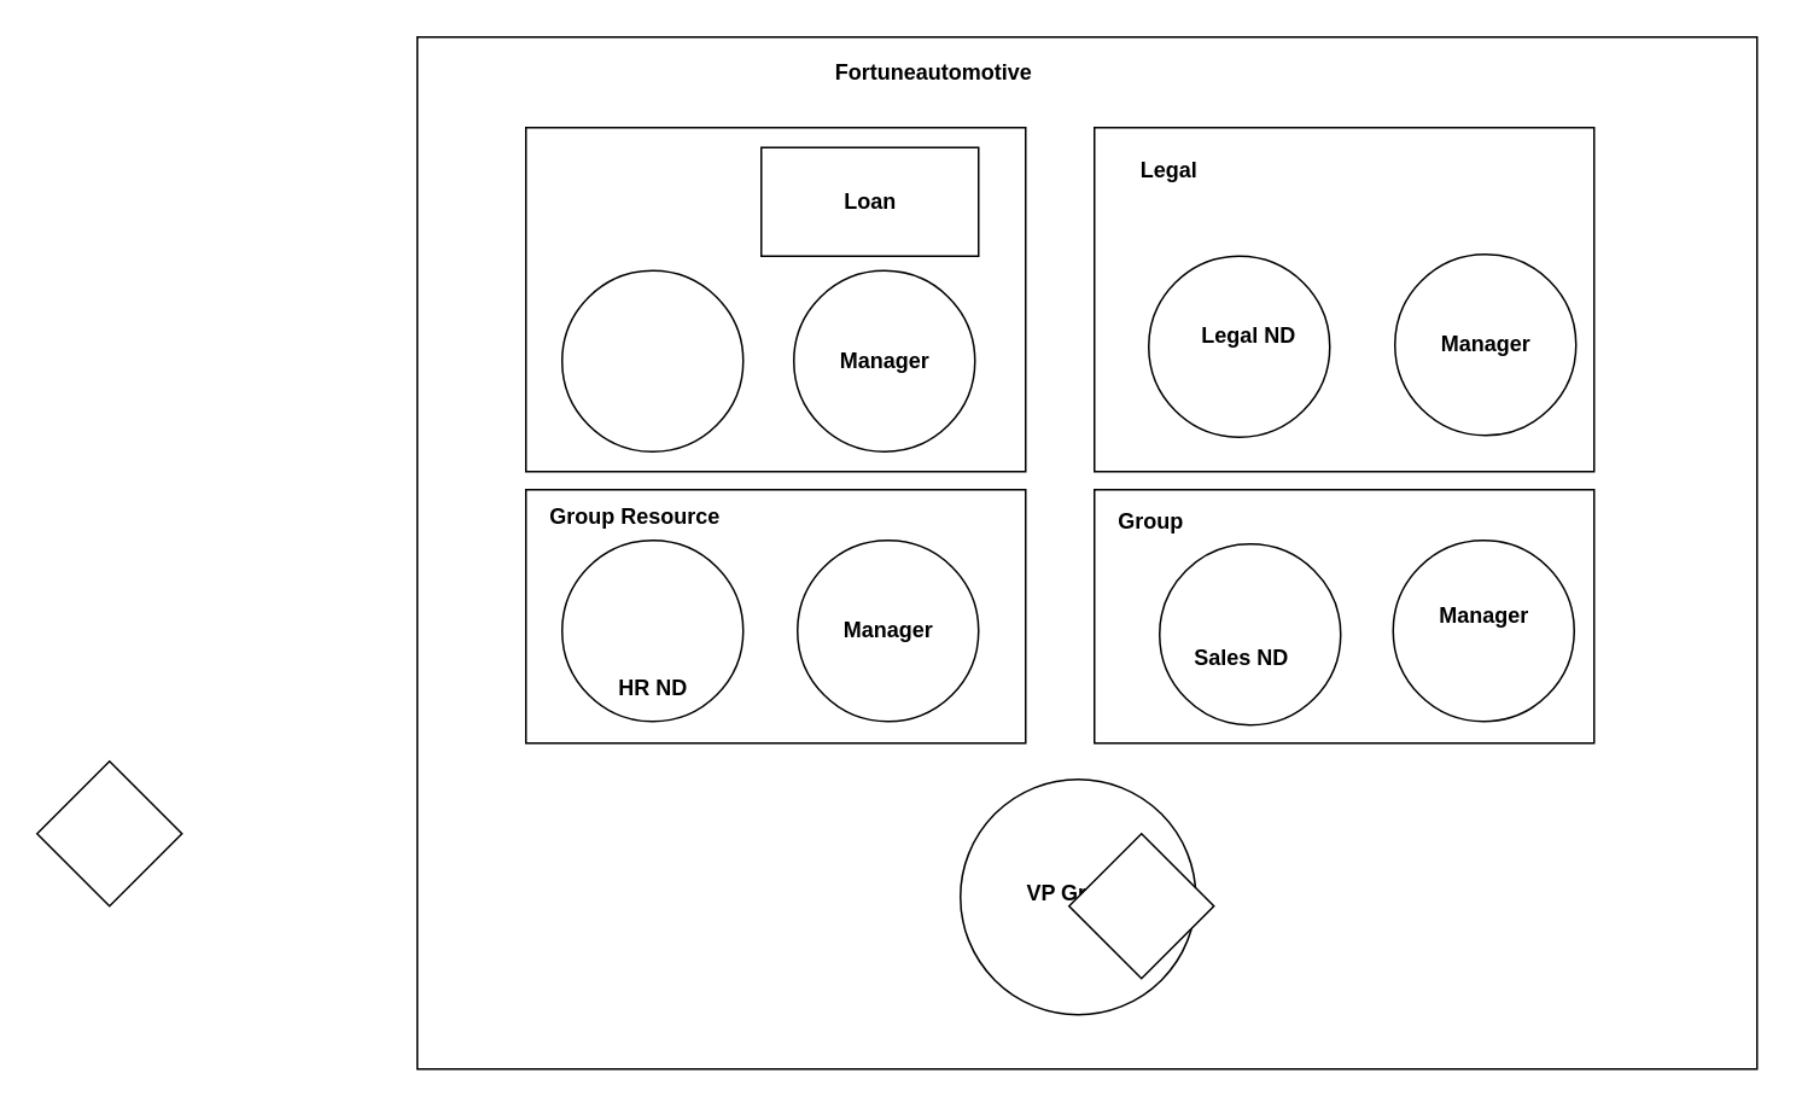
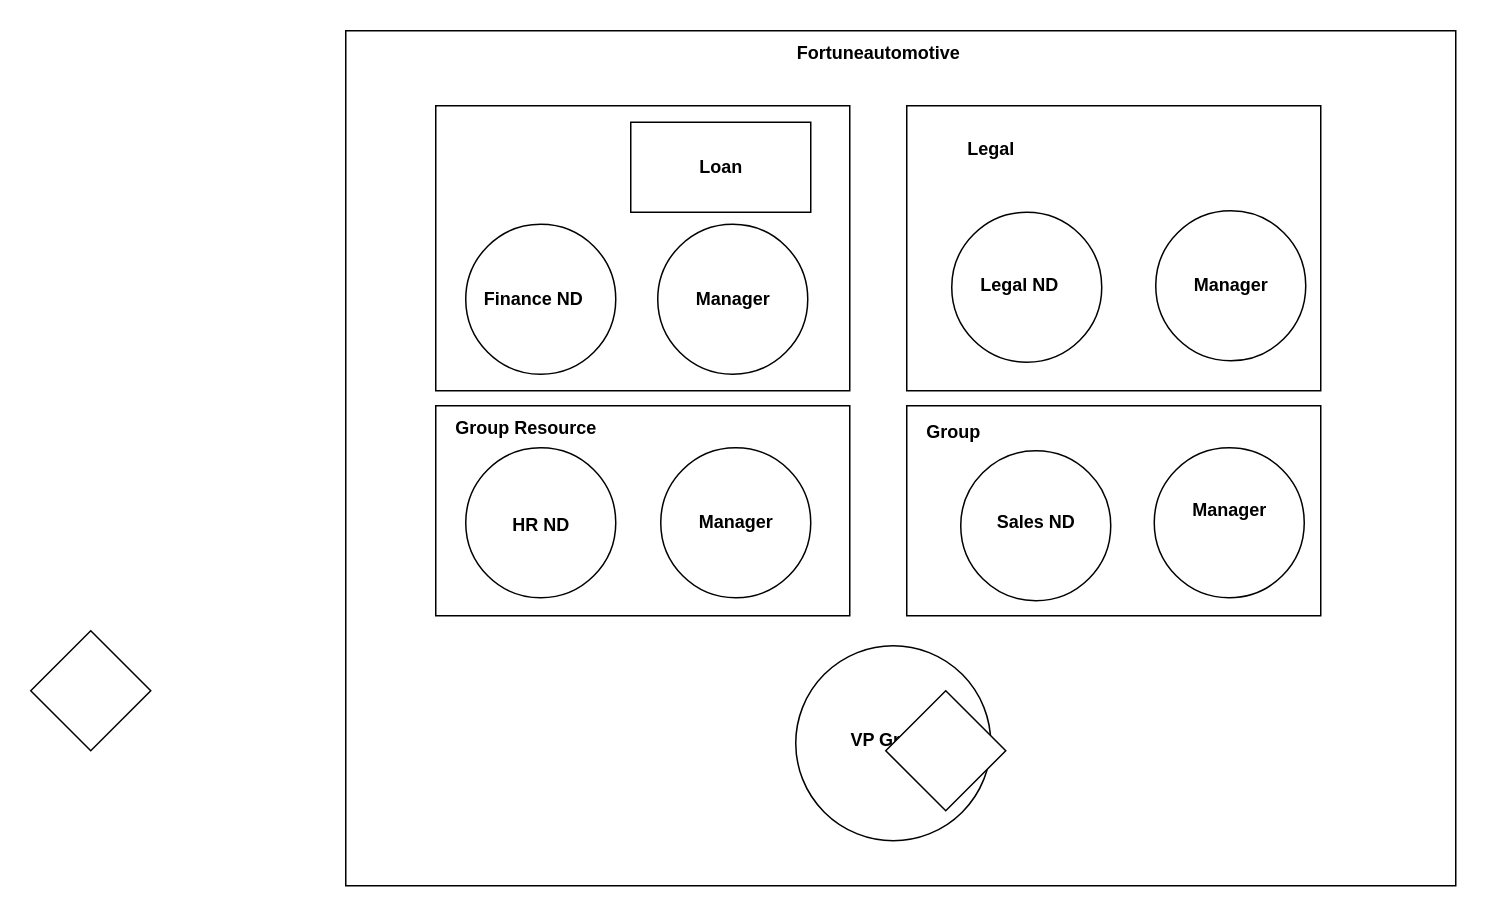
  <mxCell id="0" />
  <mxCell id="1" parent="0" />
  <mxCell id="2" value="" style="rounded=0;whiteSpace=wrap;html=1;" parent="1" vertex="1"><mxGeometry x="230" y="20" width="740" height="570" as="geometry" /></mxCell>
  <mxCell id="3" value="" style="rounded=0;whiteSpace=wrap;html=1;" parent="1" vertex="1"><mxGeometry x="604" y="270" width="276" height="140" as="geometry" /></mxCell>
  <mxCell id="4" value="" style="rounded=0;whiteSpace=wrap;html=1;" parent="1" vertex="1"><mxGeometry x="290" y="270" width="276" height="140" as="geometry" /></mxCell>
  <mxCell id="5" value="" style="rounded=0;whiteSpace=wrap;html=1;" parent="1" vertex="1"><mxGeometry x="290" y="70" width="276" height="190" as="geometry" /></mxCell>
  <mxCell id="6" value="" style="rounded=0;whiteSpace=wrap;html=1;" parent="1" vertex="1"><mxGeometry x="604" y="70" width="276" height="190" as="geometry" /></mxCell>
- <mxCell id="7" value="&lt;b&gt;Fortuneautomotive&lt;/b&gt;" style="text;html=1;align=center;verticalAlign=middle;resizable=0;points=[];autosize=1;strokeColor=none;fillColor=none;" parent="1" vertex="1"><mxGeometry x="450" y="25" width="130" height="30" as="geometry" /></mxCell>
+ <mxCell id="7" value="&lt;b&gt;Fortuneautomotive&lt;/b&gt;" style="text;html=1;align=center;verticalAlign=middle;resizable=0;points=[];autosize=1;strokeColor=none;fillColor=none;" parent="1" vertex="1"><mxGeometry x="520" y="20" width="130" height="30" as="geometry" /></mxCell>
  <mxCell id="8" value="&lt;b&gt;Group Resource&lt;/b&gt;" style="text;html=1;align=center;verticalAlign=middle;resizable=0;points=[];autosize=1;strokeColor=none;fillColor=none;" parent="1" vertex="1"><mxGeometry x="290" y="270" width="120" height="30" as="geometry" /></mxCell>
- <mxCell id="9" value="&lt;b&gt;Legal&lt;br&gt;&lt;br&gt;&lt;/b&gt;" style="text;html=1;align=center;verticalAlign=middle;resizable=0;points=[];autosize=1;strokeColor=none;fillColor=none;" parent="1" vertex="1"><mxGeometry x="620" y="81" width="50" height="40" as="geometry" /></mxCell>
+ <mxCell id="9" value="&lt;b&gt;Legal&lt;br&gt;&lt;br&gt;&lt;/b&gt;" style="text;html=1;align=center;verticalAlign=middle;resizable=0;points=[];autosize=1;strokeColor=none;fillColor=none;" parent="1" vertex="1"><mxGeometry x="635" y="86" width="50" height="40" as="geometry" /></mxCell>
  <mxCell id="10" value="&lt;b&gt;&lt;br&gt;Group&lt;br&gt;&lt;/b&gt;" style="text;html=1;align=center;verticalAlign=middle;resizable=0;points=[];autosize=1;strokeColor=none;fillColor=none;" parent="1" vertex="1"><mxGeometry x="610" y="260" width="50" height="40" as="geometry" /></mxCell>
  <mxCell id="11" value="" style="ellipse;whiteSpace=wrap;html=1;aspect=fixed;" parent="1" vertex="1"><mxGeometry x="530" y="430" width="130" height="130" as="geometry" /></mxCell>
  <mxCell id="12" value="&lt;b&gt;VP Group&lt;/b&gt;" style="text;html=1;align=center;verticalAlign=middle;resizable=0;points=[];autosize=1;strokeColor=none;fillColor=none;" parent="1" vertex="1"><mxGeometry x="554" y="478" width="80" height="30" as="geometry" /></mxCell>
  <mxCell id="13" value="" style="ellipse;whiteSpace=wrap;html=1;aspect=fixed;" parent="1" vertex="1"><mxGeometry x="310" y="149" width="100" height="100" as="geometry" /></mxCell>
  <mxCell id="14" value="" style="ellipse;whiteSpace=wrap;html=1;aspect=fixed;" parent="1" vertex="1"><mxGeometry x="438" y="149" width="100" height="100" as="geometry" /></mxCell>
  <mxCell id="15" value="" style="ellipse;whiteSpace=wrap;html=1;aspect=fixed;" parent="1" vertex="1"><mxGeometry x="310" y="298" width="100" height="100" as="geometry" /></mxCell>
  <mxCell id="16" value="" style="ellipse;whiteSpace=wrap;html=1;aspect=fixed;" parent="1" vertex="1"><mxGeometry x="440" y="298" width="100" height="100" as="geometry" /></mxCell>
  <mxCell id="17" value="" style="ellipse;whiteSpace=wrap;html=1;aspect=fixed;" parent="1" vertex="1"><mxGeometry x="634" y="141" width="100" height="100" as="geometry" /></mxCell>
  <mxCell id="18" value="" style="ellipse;whiteSpace=wrap;html=1;aspect=fixed;" parent="1" vertex="1"><mxGeometry x="770" y="140" width="100" height="100" as="geometry" /></mxCell>
  <mxCell id="19" value="" style="ellipse;whiteSpace=wrap;html=1;aspect=fixed;" parent="1" vertex="1"><mxGeometry x="640" y="300" width="100" height="100" as="geometry" /></mxCell>
  <mxCell id="20" value="" style="ellipse;whiteSpace=wrap;html=1;aspect=fixed;" parent="1" vertex="1"><mxGeometry x="769" y="298" width="100" height="100" as="geometry" /></mxCell>
- <mxCell id="22" value="&lt;b style=&quot;border-color: var(--border-color);&quot;&gt;HR ND&lt;/b&gt;" style="text;html=1;align=center;verticalAlign=middle;resizable=0;points=[];autosize=1;strokeColor=none;fillColor=none;" parent="1" vertex="1"><mxGeometry x="330" y="365" width="60" height="30" as="geometry" /></mxCell>
- <mxCell id="23" value="&lt;b style=&quot;border-color: var(--border-color);&quot;&gt;Sales ND&lt;/b&gt;" style="text;html=1;align=center;verticalAlign=middle;resizable=0;points=[];autosize=1;strokeColor=none;fillColor=none;" parent="1" vertex="1"><mxGeometry x="645" y="348" width="80" height="30" as="geometry" /></mxCell>
- <mxCell id="24" value="&lt;b style=&quot;border-color: var(--border-color);&quot;&gt;Legal ND&lt;/b&gt;" style="text;html=1;align=center;verticalAlign=middle;resizable=0;points=[];autosize=1;strokeColor=none;fillColor=none;" parent="1" vertex="1"><mxGeometry x="649" y="170" width="80" height="30" as="geometry" /></mxCell>
+ <mxCell id="21" value="&lt;b style=&quot;border-color: var(--border-color);&quot;&gt;Finance ND&lt;/b&gt;" style="text;html=1;align=center;verticalAlign=middle;resizable=0;points=[];autosize=1;strokeColor=none;fillColor=none;" parent="1" vertex="1"><mxGeometry x="310" y="184" width="90" height="30" as="geometry" /></mxCell>
+ <mxCell id="22" value="&lt;b style=&quot;border-color: var(--border-color);&quot;&gt;HR ND&lt;/b&gt;" style="text;html=1;align=center;verticalAlign=middle;resizable=0;points=[];autosize=1;strokeColor=none;fillColor=none;" parent="1" vertex="1"><mxGeometry x="330" y="335" width="60" height="30" as="geometry" /></mxCell>
+ <mxCell id="23" value="&lt;b style=&quot;border-color: var(--border-color);&quot;&gt;Sales ND&lt;/b&gt;" style="text;html=1;align=center;verticalAlign=middle;resizable=0;points=[];autosize=1;strokeColor=none;fillColor=none;" parent="1" vertex="1"><mxGeometry x="650" y="333" width="80" height="30" as="geometry" /></mxCell>
+ <mxCell id="24" value="&lt;b style=&quot;border-color: var(--border-color);&quot;&gt;Legal ND&lt;/b&gt;" style="text;html=1;align=center;verticalAlign=middle;resizable=0;points=[];autosize=1;strokeColor=none;fillColor=none;" parent="1" vertex="1"><mxGeometry x="639" y="175" width="80" height="30" as="geometry" /></mxCell>
  <mxCell id="25" value="&lt;b style=&quot;border-color: var(--border-color);&quot;&gt;Manager&lt;/b&gt;" style="text;html=1;align=center;verticalAlign=middle;resizable=0;points=[];autosize=1;strokeColor=none;fillColor=none;" parent="1" vertex="1"><mxGeometry x="453" y="184" width="70" height="30" as="geometry" /></mxCell>
  <mxCell id="26" value="&lt;b style=&quot;border-color: var(--border-color);&quot;&gt;Manager&lt;/b&gt;" style="text;html=1;align=center;verticalAlign=middle;resizable=0;points=[];autosize=1;strokeColor=none;fillColor=none;" parent="1" vertex="1"><mxGeometry x="785" y="175" width="70" height="30" as="geometry" /></mxCell>
  <mxCell id="27" value="&lt;b style=&quot;border-color: var(--border-color);&quot;&gt;Manager&lt;/b&gt;" style="text;html=1;align=center;verticalAlign=middle;resizable=0;points=[];autosize=1;strokeColor=none;fillColor=none;" parent="1" vertex="1"><mxGeometry x="455" y="333" width="70" height="30" as="geometry" /></mxCell>
  <mxCell id="28" value="&lt;b style=&quot;border-color: var(--border-color);&quot;&gt;Manager&lt;/b&gt;" style="text;html=1;align=center;verticalAlign=middle;resizable=0;points=[];autosize=1;strokeColor=none;fillColor=none;" parent="1" vertex="1"><mxGeometry x="784" y="325" width="70" height="30" as="geometry" /></mxCell>
  <mxCell id="29" value="" style="rounded=0;whiteSpace=wrap;html=1;" vertex="1" parent="1"><mxGeometry x="420" y="81" width="120" height="60" as="geometry" /></mxCell>
  <mxCell id="30" value="&lt;b&gt;Loan&lt;/b&gt;" style="text;html=1;align=center;verticalAlign=middle;resizable=0;points=[];autosize=1;strokeColor=none;fillColor=none;" vertex="1" parent="1"><mxGeometry x="455" y="96" width="50" height="30" as="geometry" /></mxCell>
  <mxCell id="31" value="" style="rhombus;whiteSpace=wrap;html=1;" vertex="1" parent="1"><mxGeometry x="590" y="460" width="80" height="80" as="geometry" /></mxCell>
  <mxCell id="32" value="" style="rhombus;whiteSpace=wrap;html=1;" vertex="1" parent="1"><mxGeometry x="20" y="420" width="80" height="80" as="geometry" /></mxCell>
